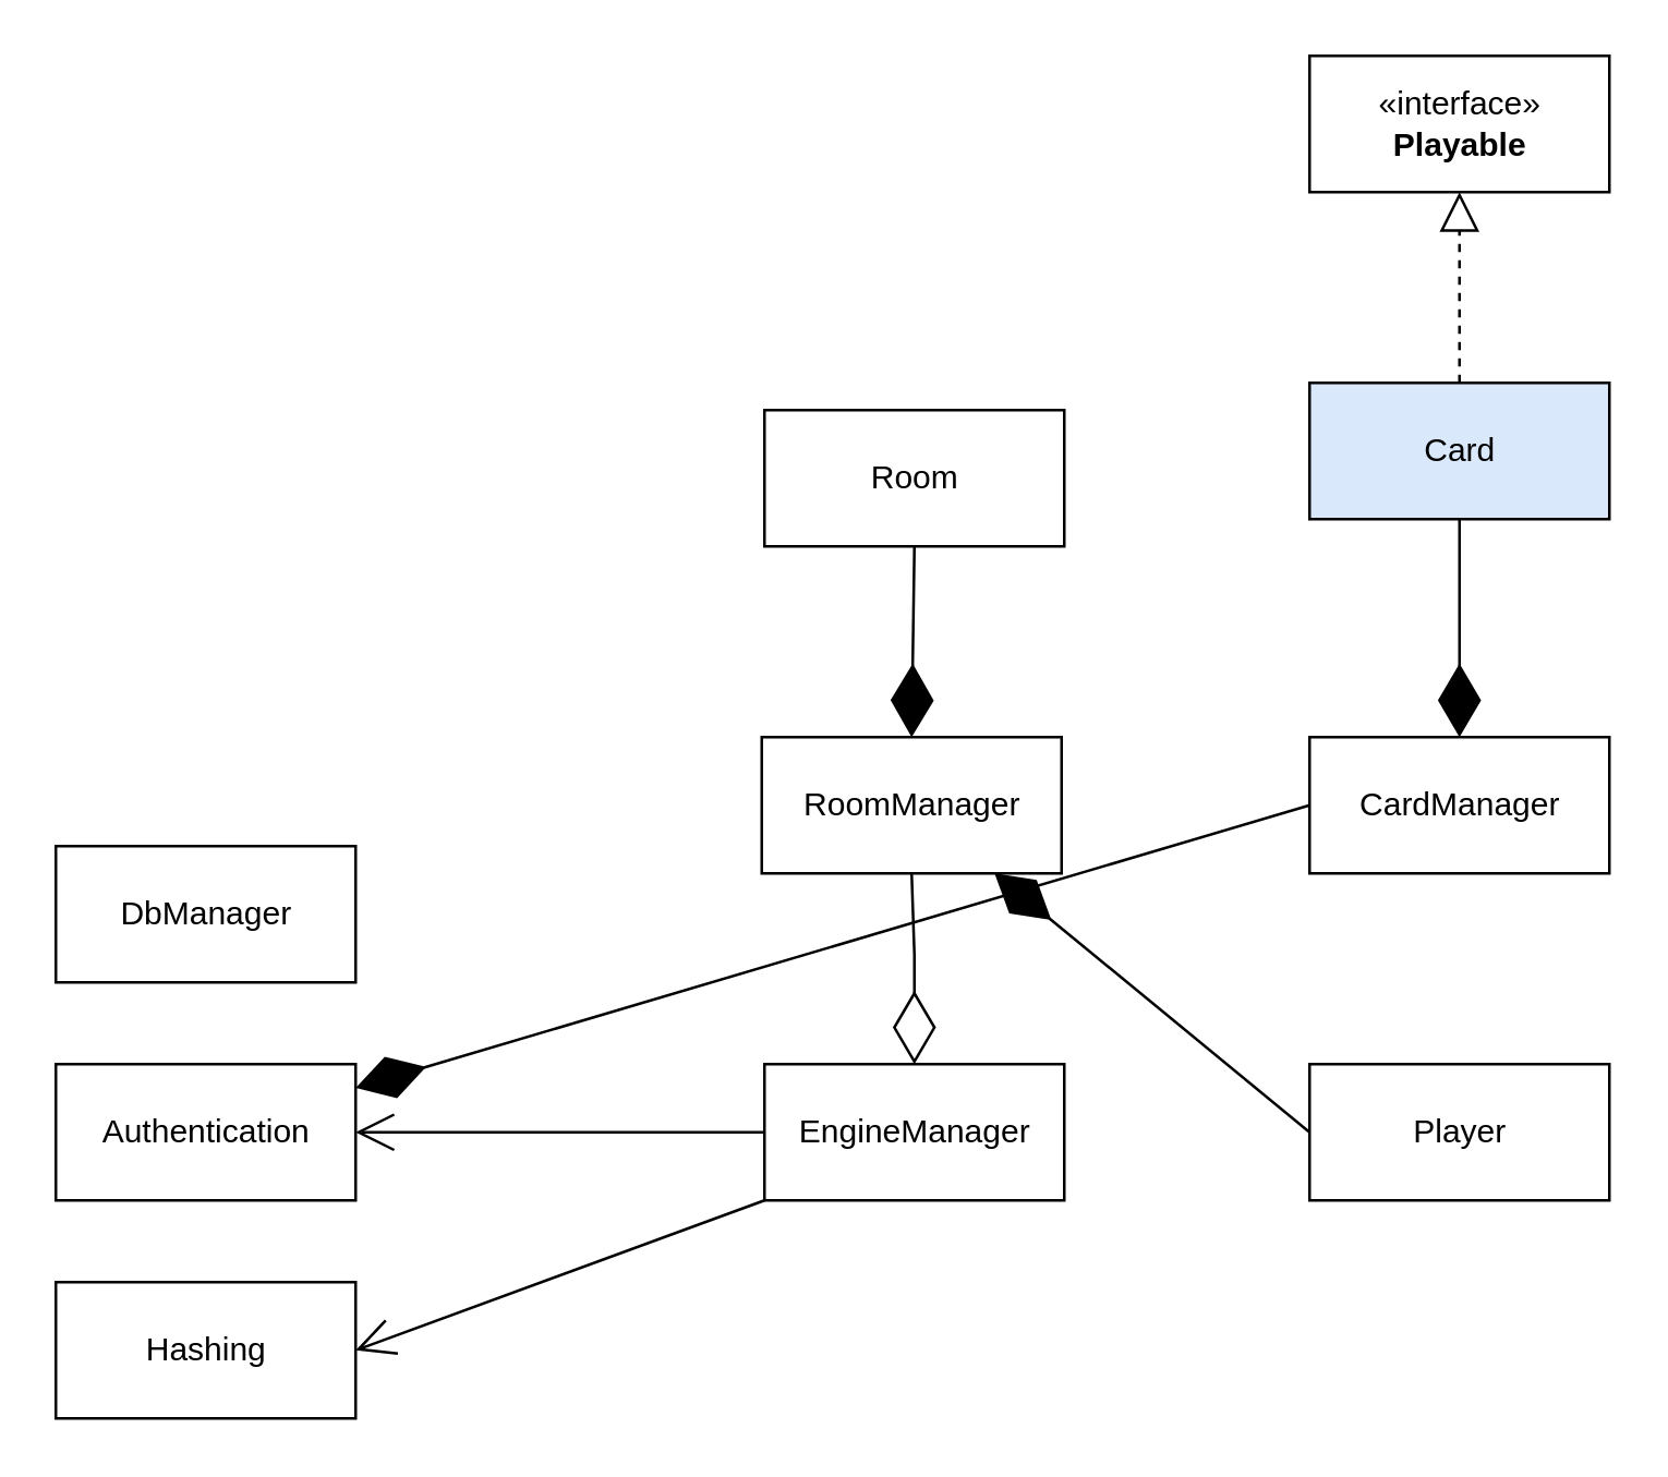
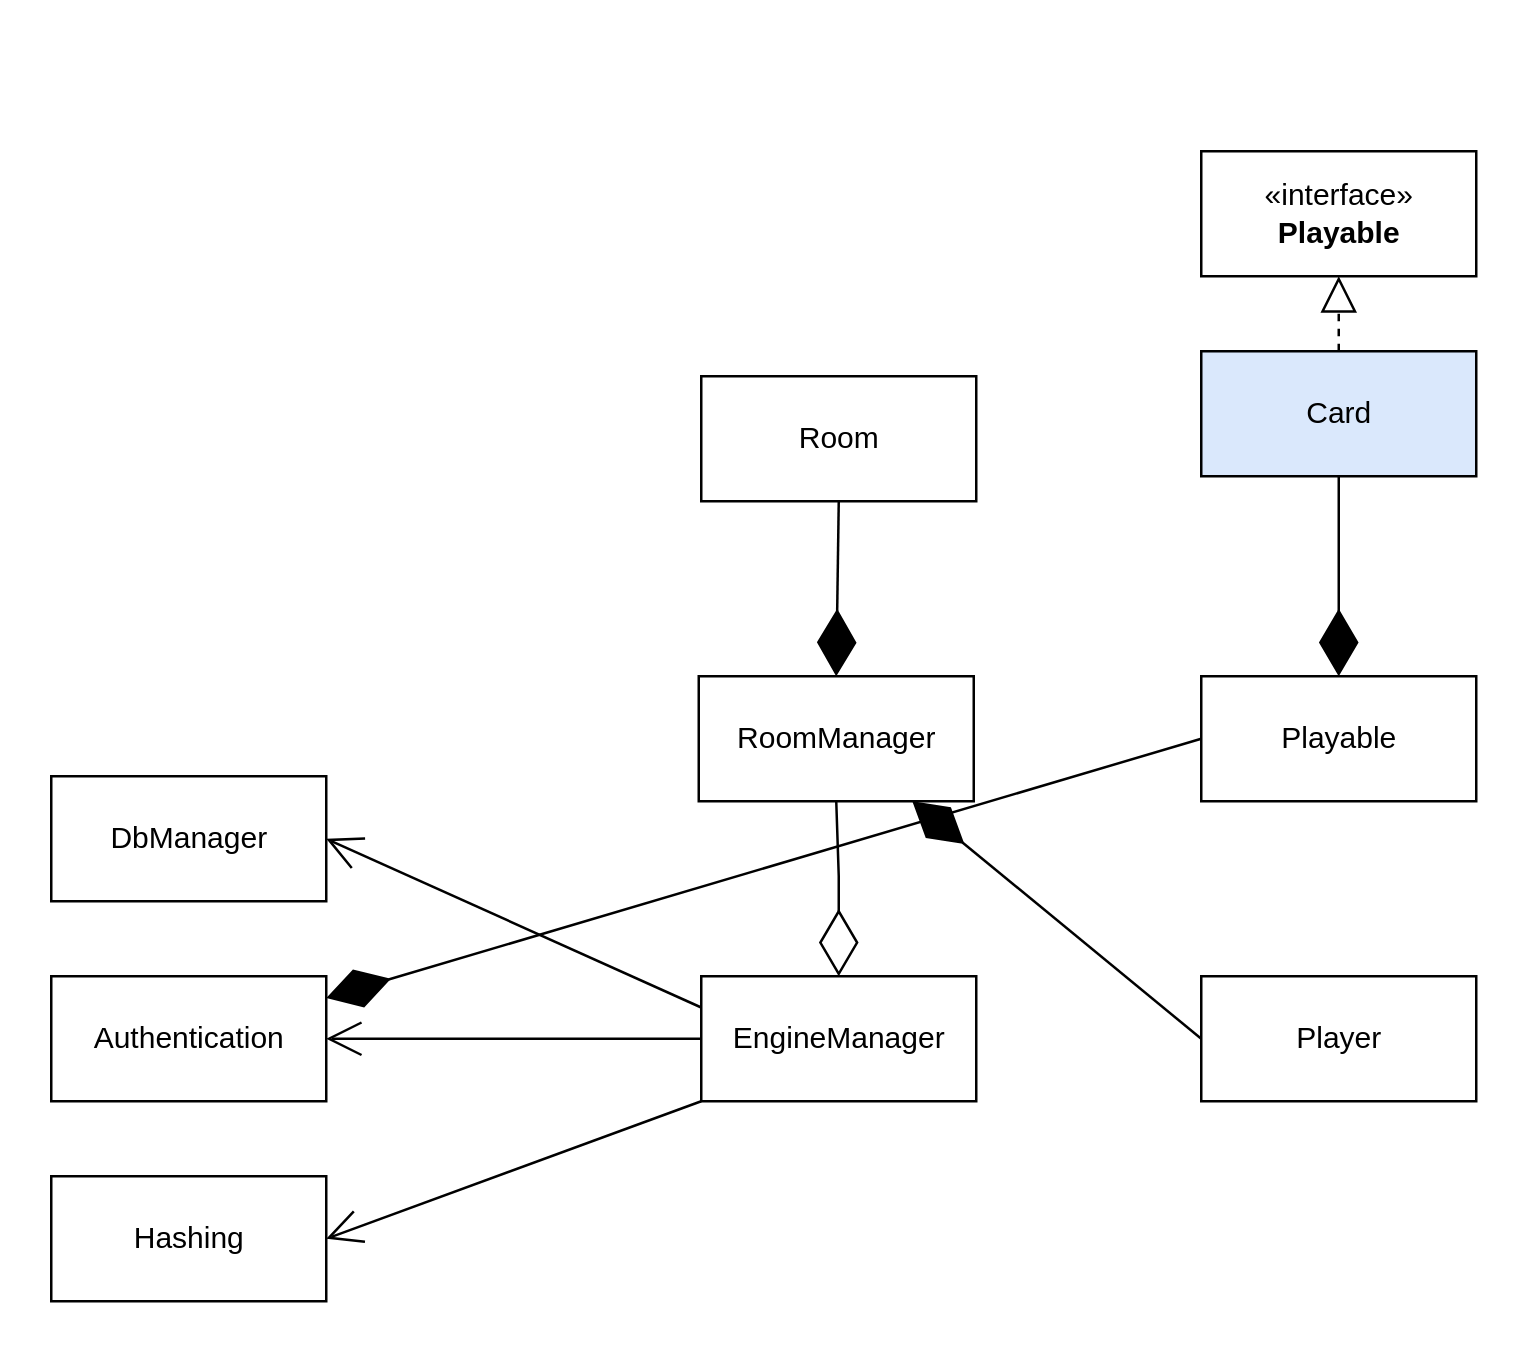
  <mxCell id="0" />
  <mxCell id="1" parent="0" />
- <mxCell id="2" value="«interface»&lt;br&gt;&lt;b&gt;Playable&lt;/b&gt;" style="html=1;" vertex="1" parent="1"><mxGeometry x="480" y="20" width="110" height="50" as="geometry" /></mxCell>
+ <mxCell id="2" value="«interface»&lt;br&gt;&lt;b&gt;Playable&lt;/b&gt;" style="html=1;" vertex="1" parent="1"><mxGeometry x="480" y="60" width="110" height="50" as="geometry" /></mxCell>
  <mxCell id="3" value="Card" style="html=1;fillColor=#dae8fc;" vertex="1" parent="1"><mxGeometry x="480" y="140" width="110" height="50" as="geometry" /></mxCell>
  <mxCell id="4" value="Room" style="html=1;" vertex="1" parent="1"><mxGeometry x="280" y="150" width="110" height="50" as="geometry" /></mxCell>
  <mxCell id="5" value="Hashing" style="html=1;" vertex="1" parent="1"><mxGeometry x="20" y="470" width="110" height="50" as="geometry" /></mxCell>
  <mxCell id="6" value="" style="endArrow=block;dashed=1;endFill=0;endSize=12;html=1;rounded=0;exitX=0.5;exitY=0;exitDx=0;exitDy=0;entryX=0.5;entryY=1;entryDx=0;entryDy=0;" edge="1" parent="1" source="3" target="2"><mxGeometry width="160" relative="1" as="geometry"><mxPoint x="660" y="110" as="sourcePoint" /><mxPoint x="820" y="110" as="targetPoint" /></mxGeometry></mxCell>
  <mxCell id="7" value="RoomManager" style="html=1;" vertex="1" parent="1"><mxGeometry x="279" y="270" width="110" height="50" as="geometry" /></mxCell>
  <mxCell id="8" value="Player" style="html=1;" vertex="1" parent="1"><mxGeometry x="480" y="390" width="110" height="50" as="geometry" /></mxCell>
  <mxCell id="9" value="" style="endArrow=diamondThin;endFill=1;endSize=24;html=1;rounded=0;entryX=0.5;entryY=0;entryDx=0;entryDy=0;exitX=0.5;exitY=1;exitDx=0;exitDy=0;" edge="1" parent="1" source="4" target="7"><mxGeometry width="160" relative="1" as="geometry"><mxPoint x="159" y="380" as="sourcePoint" /><mxPoint x="319" y="380" as="targetPoint" /></mxGeometry></mxCell>
  <mxCell id="10" value="Authentication" style="html=1;" vertex="1" parent="1"><mxGeometry x="20" y="390" width="110" height="50" as="geometry" /></mxCell>
- <mxCell id="11" value="CardManager" style="html=1;" vertex="1" parent="1"><mxGeometry x="480" y="270" width="110" height="50" as="geometry" /></mxCell>
+ <mxCell id="11" value="Playable" style="html=1;" vertex="1" parent="1"><mxGeometry x="480" y="270" width="110" height="50" as="geometry" /></mxCell>
  <mxCell id="12" value="" style="endArrow=diamondThin;endFill=1;endSize=24;html=1;rounded=0;entryX=0.5;entryY=0;entryDx=0;entryDy=0;exitX=0.5;exitY=1;exitDx=0;exitDy=0;" edge="1" parent="1" source="3" target="11"><mxGeometry width="160" relative="1" as="geometry"><mxPoint x="480" y="420" as="sourcePoint" /><mxPoint x="640" y="420" as="targetPoint" /></mxGeometry></mxCell>
  <mxCell id="13" value="DbManager" style="html=1;" vertex="1" parent="1"><mxGeometry x="20" y="310" width="110" height="50" as="geometry" /></mxCell>
  <mxCell id="14" value="EngineManager" style="html=1;" vertex="1" parent="1"><mxGeometry x="280" y="390" width="110" height="50" as="geometry" /></mxCell>
  <mxCell id="15" value="" style="endArrow=diamondThin;endFill=0;endSize=24;html=1;rounded=0;entryX=0.5;entryY=0;entryDx=0;entryDy=0;exitX=0.5;exitY=1;exitDx=0;exitDy=0;" edge="1" parent="1" source="7" target="14"><mxGeometry width="160" relative="1" as="geometry"><mxPoint x="560" y="430" as="sourcePoint" /><mxPoint x="720" y="430" as="targetPoint" /><Array as="points"><mxPoint x="335" y="350" /></Array></mxGeometry></mxCell>
  <mxCell id="16" value="" style="endArrow=diamondThin;endFill=1;endSize=24;html=1;rounded=0;exitX=0;exitY=0.5;exitDx=0;exitDy=0;" edge="1" parent="1" source="11" target="10"><mxGeometry width="160" relative="1" as="geometry"><mxPoint x="370" y="320" as="sourcePoint" /><mxPoint x="530" y="320" as="targetPoint" /></mxGeometry></mxCell>
+ <mxCell id="17" value="" style="endArrow=open;endFill=1;endSize=12;html=1;rounded=0;exitX=0;exitY=0.25;exitDx=0;exitDy=0;entryX=1;entryY=0.5;entryDx=0;entryDy=0;" edge="1" parent="1" source="14" target="13"><mxGeometry width="160" relative="1" as="geometry"><mxPoint x="370" y="420" as="sourcePoint" /><mxPoint x="530" y="420" as="targetPoint" /></mxGeometry></mxCell>
  <mxCell id="18" value="" style="endArrow=open;endFill=1;endSize=12;html=1;rounded=0;exitX=0;exitY=0.5;exitDx=0;exitDy=0;entryX=1;entryY=0.5;entryDx=0;entryDy=0;" edge="1" parent="1" source="14" target="10"><mxGeometry width="160" relative="1" as="geometry"><mxPoint x="370" y="420" as="sourcePoint" /><mxPoint x="530" y="420" as="targetPoint" /></mxGeometry></mxCell>
  <mxCell id="19" value="" style="endArrow=open;endFill=1;endSize=12;html=1;rounded=0;exitX=0;exitY=1;exitDx=0;exitDy=0;entryX=1;entryY=0.5;entryDx=0;entryDy=0;" edge="1" parent="1" source="14" target="5"><mxGeometry width="160" relative="1" as="geometry"><mxPoint x="370" y="420" as="sourcePoint" /><mxPoint x="530" y="420" as="targetPoint" /></mxGeometry></mxCell>
  <mxCell id="20" value="" style="endArrow=diamondThin;endFill=1;endSize=24;html=1;rounded=0;exitX=0;exitY=0.5;exitDx=0;exitDy=0;" edge="1" parent="1" source="8" target="7"><mxGeometry width="160" relative="1" as="geometry"><mxPoint x="440" y="530" as="sourcePoint" /><mxPoint x="590" y="530" as="targetPoint" /></mxGeometry></mxCell>
